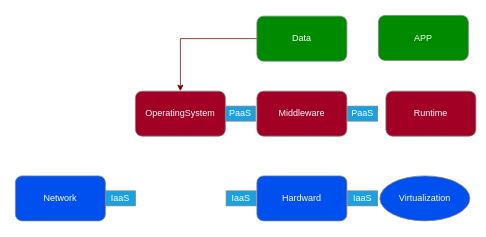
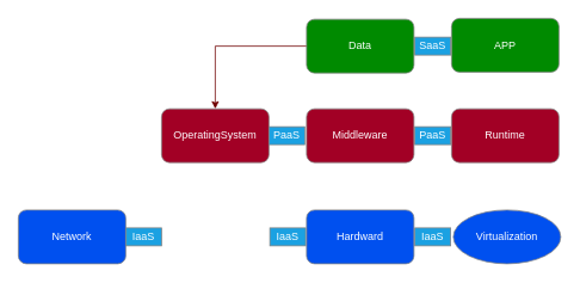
  <mxCell id="0" />
  <mxCell id="1" parent="0" />
  <mxCell id="2" value="APP" style="rounded=1;whiteSpace=wrap;html=1;fillColor=#008a00;strokeColor=#808080;fontColor=#ffffff;" parent="1" vertex="1"><mxGeometry x="504" y="20" width="120" height="60" as="geometry" /></mxCell>
  <mxCell id="3" style="edgeStyle=orthogonalEdgeStyle;rounded=0;orthogonalLoop=1;jettySize=auto;html=1;exitX=0;exitY=0.5;exitDx=0;exitDy=0;strokeColor=#6F0000;fillColor=#a20025;" edge="1" parent="1" source="4" target="7"><mxGeometry relative="1" as="geometry" /></mxCell>
  <mxCell id="4" value="Data" style="rounded=1;whiteSpace=wrap;html=1;sketch=0;fillColor=#008a00;strokeColor=#808080;fontColor=#ffffff;" parent="1" vertex="1"><mxGeometry x="342" y="21" width="120" height="60" as="geometry" /></mxCell>
- <mxCell id="5" value="Runtime" style="rounded=1;whiteSpace=wrap;html=1;fillColor=#a20025;strokeColor=#808080;fontColor=#ffffff;" parent="1" vertex="1"><mxGeometry x="514" y="121" width="120" height="60" as="geometry" /></mxCell>
+ <mxCell id="5" value="Runtime" style="rounded=1;whiteSpace=wrap;html=1;fillColor=#a20025;strokeColor=#808080;fontColor=#ffffff;" parent="1" vertex="1"><mxGeometry x="504" y="121" width="120" height="60" as="geometry" /></mxCell>
  <mxCell id="6" value="Middleware" style="rounded=1;whiteSpace=wrap;html=1;fillColor=#a20025;strokeColor=#808080;fontColor=#ffffff;" parent="1" vertex="1"><mxGeometry x="342" y="121" width="120" height="60" as="geometry" /></mxCell>
  <mxCell id="7" value="OperatingSystem" style="rounded=1;whiteSpace=wrap;html=1;fillColor=#a20025;strokeColor=#808080;fontColor=#ffffff;" parent="1" vertex="1"><mxGeometry x="180" y="121" width="120" height="60" as="geometry" /></mxCell>
  <mxCell id="8" value="Virtualization" style="ellipse;whiteSpace=wrap;html=1;fillColor=#0050ef;strokeColor=#808080;fontColor=#ffffff;" parent="1" vertex="1"><mxGeometry x="506" y="234" width="120" height="60" as="geometry" /></mxCell>
  <mxCell id="9" value="Hardward" style="rounded=1;whiteSpace=wrap;html=1;fillColor=#0050ef;strokeColor=#808080;fontColor=#ffffff;" parent="1" vertex="1"><mxGeometry x="342" y="234" width="120" height="60" as="geometry" /></mxCell>
  <mxCell id="10" value="Network" style="rounded=1;whiteSpace=wrap;html=1;fillColor=#0050ef;strokeColor=#808080;fontColor=#ffffff;" parent="1" vertex="1"><mxGeometry x="20" y="234" width="120" height="60" as="geometry" /></mxCell>
+ <mxCell id="11" value="SaaS" style="text;html=1;strokeColor=#808080;fillColor=#1ba1e2;align=center;verticalAlign=middle;whiteSpace=wrap;rounded=0;sketch=0;fontColor=#ffffff;" parent="1" vertex="1"><mxGeometry x="463" y="41" width="40" height="20" as="geometry" /></mxCell>
  <mxCell id="12" value="PaaS" style="text;html=1;strokeColor=#808080;fillColor=#1ba1e2;align=center;verticalAlign=middle;whiteSpace=wrap;rounded=0;sketch=0;fontColor=#ffffff;" parent="1" vertex="1"><mxGeometry x="300" y="141" width="40" height="20" as="geometry" /></mxCell>
  <mxCell id="13" value="PaaS" style="text;html=1;strokeColor=#808080;fillColor=#1ba1e2;align=center;verticalAlign=middle;whiteSpace=wrap;rounded=0;sketch=0;fontColor=#ffffff;" parent="1" vertex="1"><mxGeometry x="463" y="141" width="40" height="20" as="geometry" /></mxCell>
  <mxCell id="14" value="IaaS" style="text;html=1;strokeColor=#808080;fillColor=#1ba1e2;align=center;verticalAlign=middle;whiteSpace=wrap;rounded=0;sketch=0;fontColor=#ffffff;" parent="1" vertex="1"><mxGeometry x="140" y="254" width="40" height="20" as="geometry" /></mxCell>
  <mxCell id="15" value="IaaS" style="text;html=1;strokeColor=#808080;fillColor=#1ba1e2;align=center;verticalAlign=middle;whiteSpace=wrap;rounded=0;sketch=0;fontColor=#ffffff;" parent="1" vertex="1"><mxGeometry x="301" y="254" width="40" height="20" as="geometry" /></mxCell>
  <mxCell id="16" value="IaaS" style="text;html=1;strokeColor=#808080;fillColor=#1ba1e2;align=center;verticalAlign=middle;whiteSpace=wrap;rounded=0;sketch=0;fontColor=#ffffff;" parent="1" vertex="1"><mxGeometry x="463" y="254" width="40" height="20" as="geometry" /></mxCell>
